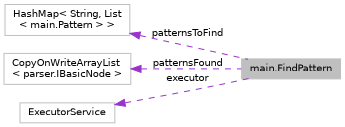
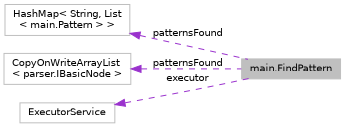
  digraph {
    rankdir=LR
    node [color=grey75 fillcolor=white fontname=Helvetica fontsize=10 shape=record style=filled]
    edge [color=darkorchid3 dir=back fontname=Helvetica fontsize=10 labelfontname=Helvetica labelfontsize=10 style=dashed]
    n1 [fillcolor=grey75 fontcolor=black height=0.2 label="main.FindPattern" width=0.4]
    n2 [height=0.2 label="HashMap\< String, List\l\< main.Pattern \> \>" width=0.4]
    n3 [height=0.2 label="CopyOnWriteArrayList\l\< parser.IBasicNode \>" width=0.4]
    n4 [height=0.2 label=ExecutorService width=0.4]
-   n2 -> n1 [label=" patternsToFind"]
+   n2 -> n1 [label=" patternsFound"]
    n3 -> n1 [label=" patternsFound"]
    n4 -> n1 [label=" executor"]
  }
